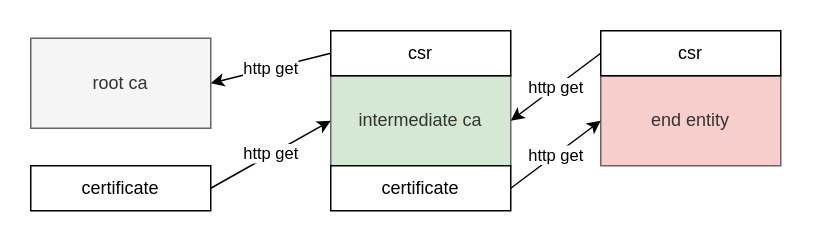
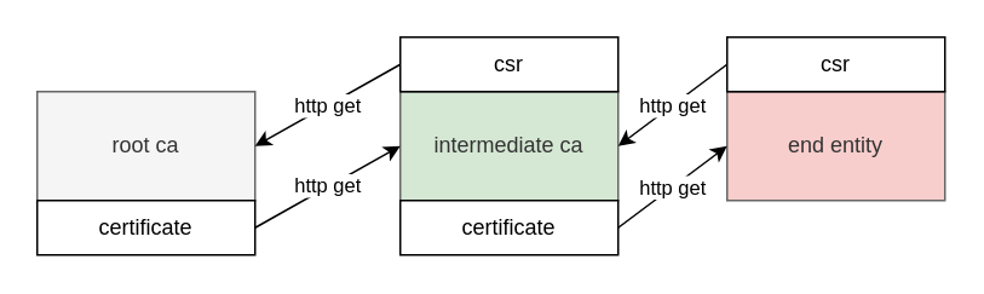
  <mxCell id="0" />
  <mxCell id="1" parent="0" />
- <mxCell id="2" value="root ca" style="rounded=0;whiteSpace=wrap;html=1;fillColor=#f5f5f5;strokeColor=#666666;fontColor=#333333;" vertex="1" parent="1"><mxGeometry x="20" y="25" width="120" height="60" as="geometry" /></mxCell>
+ <mxCell id="2" value="root ca" style="rounded=0;whiteSpace=wrap;html=1;fillColor=#f5f5f5;strokeColor=#666666;fontColor=#333333;" vertex="1" parent="1"><mxGeometry x="20" y="50" width="120" height="60" as="geometry" /></mxCell>
  <mxCell id="3" value="intermediate ca" style="rounded=0;whiteSpace=wrap;html=1;fillColor=#d5e8d4;strokeColor=#666666;fontColor=#333333;" vertex="1" parent="1"><mxGeometry x="220" y="50" width="120" height="60" as="geometry" /></mxCell>
  <mxCell id="4" value="end entity" style="rounded=0;whiteSpace=wrap;html=1;fillColor=#f8cecc;strokeColor=#666666;fontColor=#333333;" vertex="1" parent="1"><mxGeometry x="400" y="50" width="120" height="60" as="geometry" /></mxCell>
  <mxCell id="5" value="csr" style="rounded=0;whiteSpace=wrap;html=1;" vertex="1" parent="1"><mxGeometry x="220" y="20" width="120" height="30" as="geometry" /></mxCell>
  <mxCell id="6" value="certificate" style="rounded=0;whiteSpace=wrap;html=1;" vertex="1" parent="1"><mxGeometry x="20" y="110" width="120" height="30" as="geometry" /></mxCell>
  <mxCell id="7" value="csr" style="rounded=0;whiteSpace=wrap;html=1;" vertex="1" parent="1"><mxGeometry x="400" y="20" width="120" height="30" as="geometry" /></mxCell>
  <mxCell id="8" value="certificate" style="rounded=0;whiteSpace=wrap;html=1;" vertex="1" parent="1"><mxGeometry x="220" y="110" width="120" height="30" as="geometry" /></mxCell>
  <mxCell id="9" value="http get" style="endArrow=classic;html=1;entryX=1;entryY=0.5;entryDx=0;entryDy=0;exitX=0;exitY=0.5;exitDx=0;exitDy=0;" edge="1" parent="1" source="5" target="2"><mxGeometry width="50" height="50" relative="1" as="geometry"><mxPoint x="70" y="270" as="sourcePoint" /><mxPoint x="120" y="220" as="targetPoint" /></mxGeometry></mxCell>
  <mxCell id="10" value="http get" style="endArrow=classic;html=1;entryX=0;entryY=0.5;entryDx=0;entryDy=0;exitX=1;exitY=0.5;exitDx=0;exitDy=0;" edge="1" parent="1" source="6" target="3"><mxGeometry width="50" height="50" relative="1" as="geometry"><mxPoint x="230" y="45" as="sourcePoint" /><mxPoint x="150" y="90" as="targetPoint" /></mxGeometry></mxCell>
  <mxCell id="11" value="http get" style="endArrow=classic;html=1;entryX=1;entryY=0.5;entryDx=0;entryDy=0;exitX=0;exitY=0.5;exitDx=0;exitDy=0;" edge="1" parent="1" source="7" target="3"><mxGeometry width="50" height="50" relative="1" as="geometry"><mxPoint x="240" y="55" as="sourcePoint" /><mxPoint x="160" y="100" as="targetPoint" /></mxGeometry></mxCell>
  <mxCell id="12" value="http get" style="endArrow=classic;html=1;entryX=0;entryY=0.5;entryDx=0;entryDy=0;exitX=1;exitY=0.5;exitDx=0;exitDy=0;" edge="1" parent="1" source="8" target="4"><mxGeometry width="50" height="50" relative="1" as="geometry"><mxPoint x="250" y="65" as="sourcePoint" /><mxPoint x="170" y="110" as="targetPoint" /></mxGeometry></mxCell>
